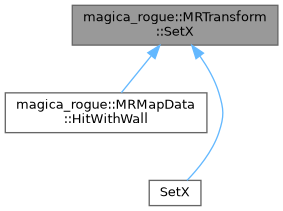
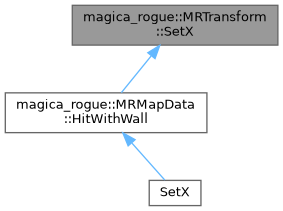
  digraph {
    rankdir=TB
    node [color=grey40 fillcolor=white fontname=Helvetica fontsize=10 shape=box style=filled]
    edge [color=steelblue1 dir=back fontname=Helvetica fontsize=10 labelfontname=Helvetica labelfontsize=10 style=solid]
    n1 [color=gray40 fillcolor=grey60 fontcolor=black height=0.2 label="magica_rogue::MRTransform\l::SetX" width=0.4]
    n2 [height=0.2 label="magica_rogue::MRMapData\l::HitWithWall" width=0.4]
    n3 [height=0.2 label=SetX width=0.4]
    n1 -> n2
-   n1 -> n3
+   n2 -> n3
  }
